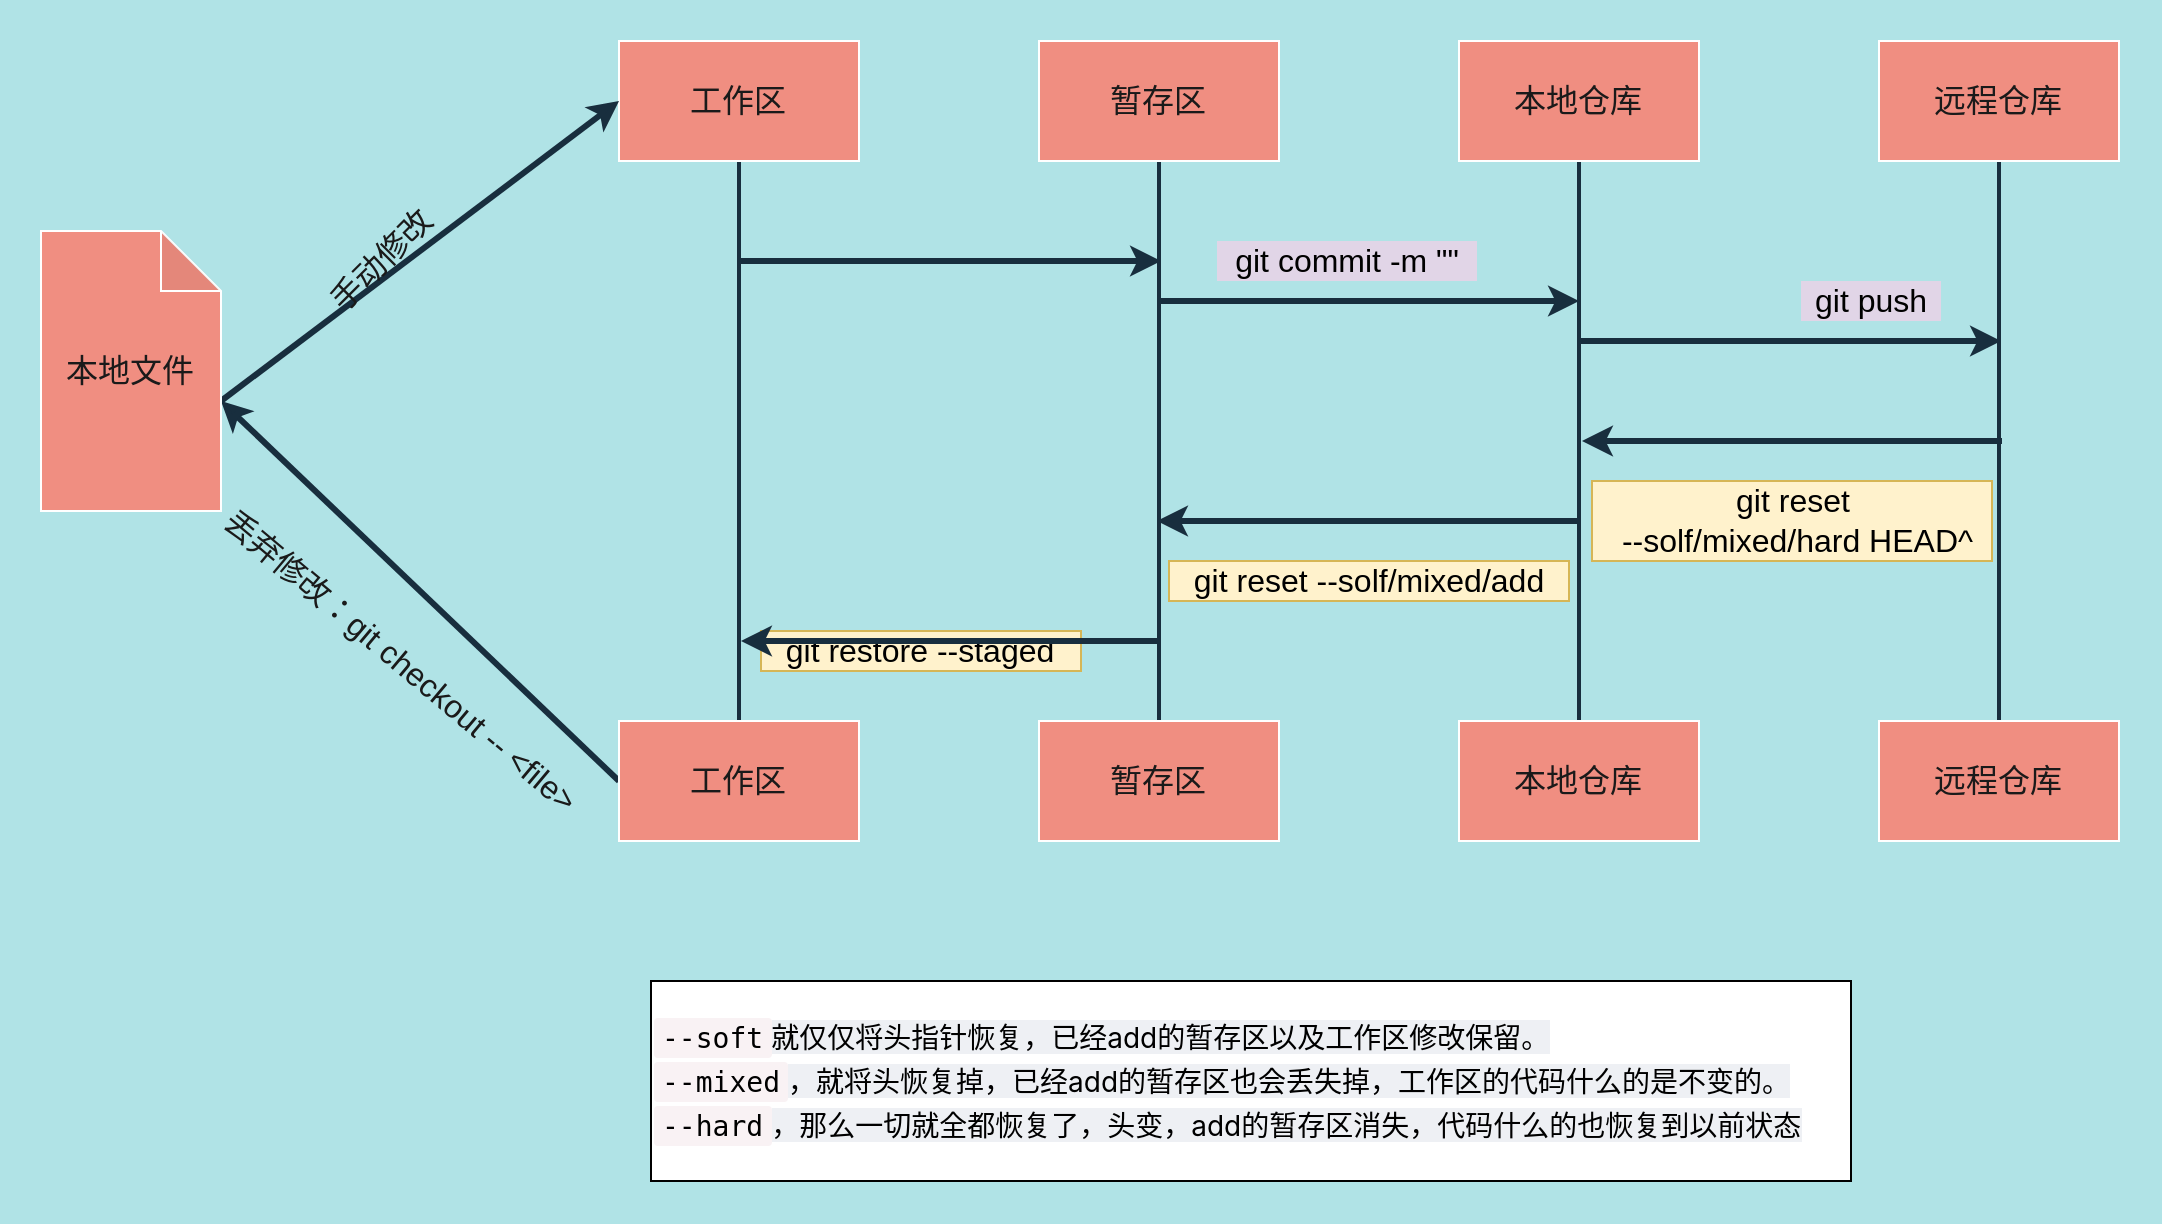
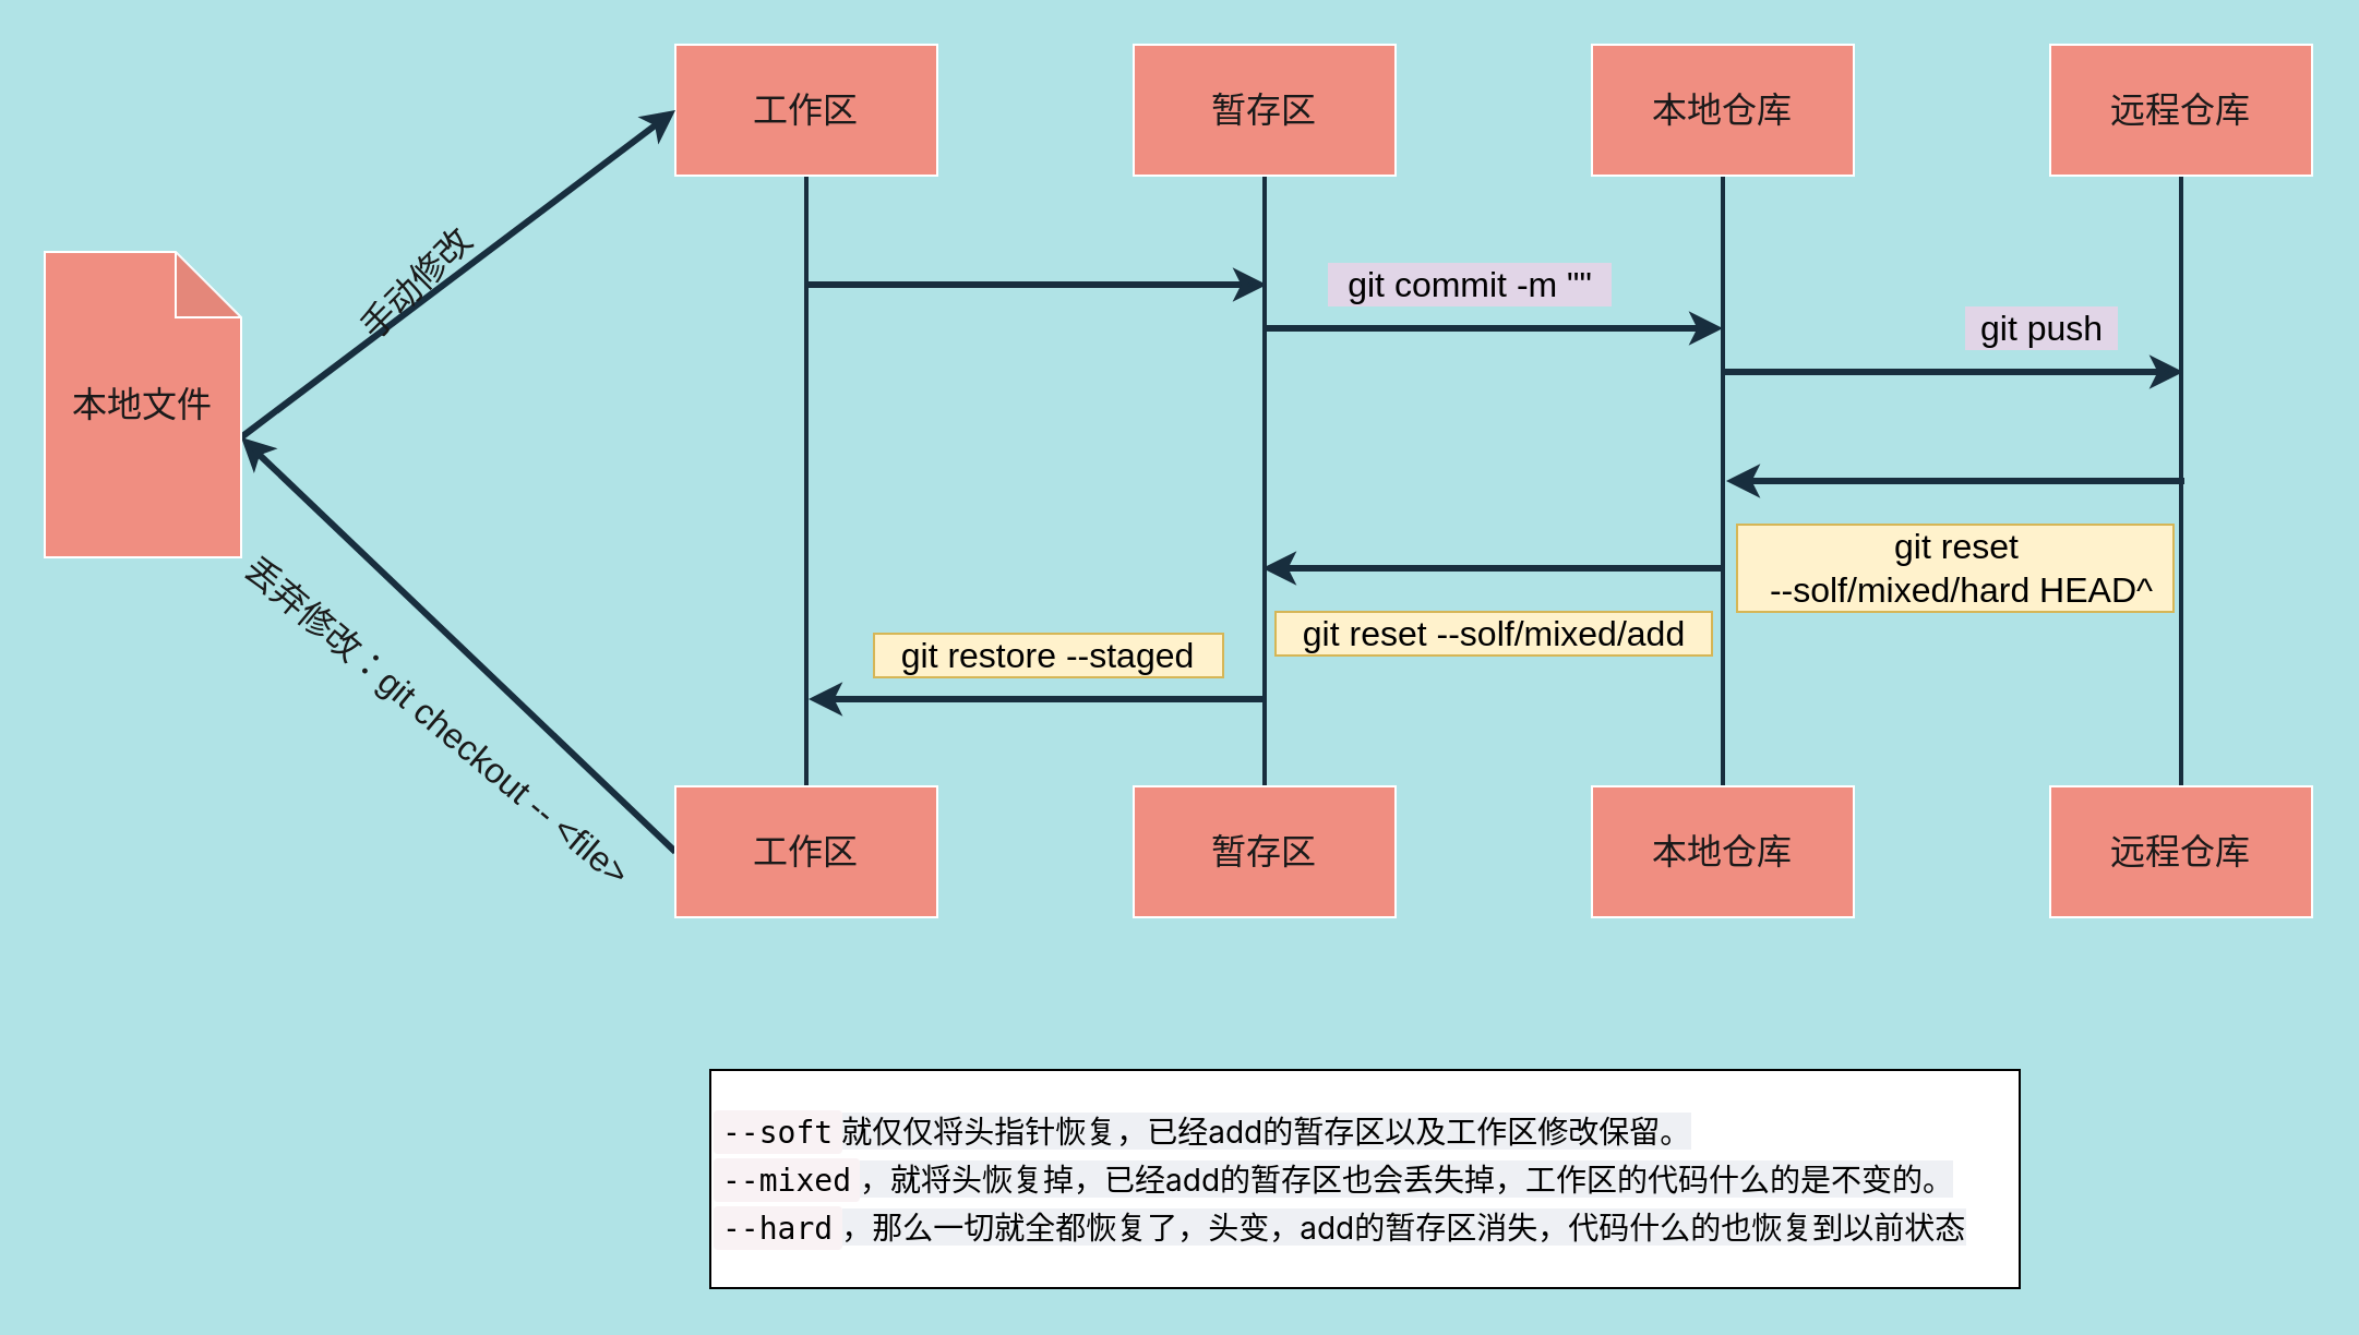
  <mxCell id="0" />
  <mxCell id="1" parent="0" />
  <mxCell id="2" style="edgeStyle=orthogonalEdgeStyle;curved=0;rounded=1;sketch=0;orthogonalLoop=1;jettySize=auto;html=1;exitX=0.5;exitY=1;exitDx=0;exitDy=0;fontColor=#1A1A1A;strokeColor=#182E3E;endArrow=none;endFill=0;strokeWidth=2;fontSize=16;" edge="1" parent="1" source="3" target="11"><mxGeometry relative="1" as="geometry" /></mxCell>
  <mxCell id="3" value="工作区" style="rounded=0;whiteSpace=wrap;html=1;sketch=0;fontColor=#1A1A1A;strokeColor=#FFFFFF;fillColor=#F08E81;fontSize=16;" vertex="1" parent="1"><mxGeometry x="309" y="20" width="120" height="60" as="geometry" /></mxCell>
  <mxCell id="4" style="edgeStyle=orthogonalEdgeStyle;curved=0;rounded=1;sketch=0;orthogonalLoop=1;jettySize=auto;html=1;exitX=0.5;exitY=1;exitDx=0;exitDy=0;fontColor=#1A1A1A;strokeColor=#182E3E;endArrow=none;endFill=0;strokeWidth=2;fontSize=16;" edge="1" parent="1" source="5" target="12"><mxGeometry relative="1" as="geometry" /></mxCell>
  <mxCell id="5" value="暂存区" style="rounded=0;whiteSpace=wrap;html=1;sketch=0;fontColor=#1A1A1A;strokeColor=#FFFFFF;fillColor=#F08E81;fontSize=16;" vertex="1" parent="1"><mxGeometry x="519" y="20" width="120" height="60" as="geometry" /></mxCell>
  <mxCell id="6" style="edgeStyle=orthogonalEdgeStyle;curved=0;rounded=1;sketch=0;orthogonalLoop=1;jettySize=auto;html=1;exitX=0.5;exitY=1;exitDx=0;exitDy=0;fontColor=#1A1A1A;strokeColor=#182E3E;endArrow=none;endFill=0;strokeWidth=2;fontSize=16;" edge="1" parent="1" source="7" target="13"><mxGeometry relative="1" as="geometry" /></mxCell>
  <mxCell id="7" value="本地仓库" style="rounded=0;whiteSpace=wrap;html=1;sketch=0;fontColor=#1A1A1A;strokeColor=#FFFFFF;fillColor=#F08E81;fontSize=16;" vertex="1" parent="1"><mxGeometry x="729" y="20" width="120" height="60" as="geometry" /></mxCell>
  <mxCell id="8" style="edgeStyle=orthogonalEdgeStyle;curved=0;rounded=1;sketch=0;orthogonalLoop=1;jettySize=auto;html=1;exitX=0.5;exitY=1;exitDx=0;exitDy=0;fontColor=#1A1A1A;strokeColor=#182E3E;endArrow=none;endFill=0;strokeWidth=2;fontSize=16;" edge="1" parent="1" source="9" target="14"><mxGeometry relative="1" as="geometry" /></mxCell>
  <mxCell id="9" value="远程仓库" style="rounded=0;whiteSpace=wrap;html=1;sketch=0;fontColor=#1A1A1A;strokeColor=#FFFFFF;fillColor=#F08E81;fontSize=16;" vertex="1" parent="1"><mxGeometry x="939" y="20" width="120" height="60" as="geometry" /></mxCell>
  <mxCell id="10" style="edgeStyle=none;rounded=1;sketch=0;orthogonalLoop=1;jettySize=auto;html=1;exitX=0;exitY=0.5;exitDx=0;exitDy=0;entryX=0;entryY=0;entryDx=90;entryDy=85;entryPerimeter=0;fontSize=16;fontColor=#1A1A1A;endArrow=classic;endFill=1;strokeColor=#182E3E;strokeWidth=3;" edge="1" parent="1" source="11" target="26"><mxGeometry relative="1" as="geometry" /></mxCell>
  <mxCell id="11" value="工作区" style="rounded=0;whiteSpace=wrap;html=1;sketch=0;fontColor=#1A1A1A;strokeColor=#FFFFFF;fillColor=#F08E81;fontSize=16;" vertex="1" parent="1"><mxGeometry x="309" y="360" width="120" height="60" as="geometry" /></mxCell>
  <mxCell id="12" value="暂存区" style="rounded=0;whiteSpace=wrap;html=1;sketch=0;fontColor=#1A1A1A;strokeColor=#FFFFFF;fillColor=#F08E81;fontSize=16;" vertex="1" parent="1"><mxGeometry x="519" y="360" width="120" height="60" as="geometry" /></mxCell>
  <mxCell id="13" value="本地仓库" style="rounded=0;whiteSpace=wrap;html=1;sketch=0;fontColor=#1A1A1A;strokeColor=#FFFFFF;fillColor=#F08E81;fontSize=16;" vertex="1" parent="1"><mxGeometry x="729" y="360" width="120" height="60" as="geometry" /></mxCell>
  <mxCell id="14" value="远程仓库" style="rounded=0;whiteSpace=wrap;html=1;sketch=0;fontColor=#1A1A1A;strokeColor=#FFFFFF;fillColor=#F08E81;fontSize=16;" vertex="1" parent="1"><mxGeometry x="939" y="360" width="120" height="60" as="geometry" /></mxCell>
  <mxCell id="15" value="" style="endArrow=classic;html=1;rounded=1;sketch=0;fontColor=#1A1A1A;strokeColor=#182E3E;curved=0;strokeWidth=3;fontSize=16;" edge="1" parent="1"><mxGeometry width="50" height="50" relative="1" as="geometry"><mxPoint x="579" y="150" as="sourcePoint" /><mxPoint x="789" y="150" as="targetPoint" /></mxGeometry></mxCell>
  <mxCell id="16" value="git commit -m &quot;&quot;" style="text;html=1;align=center;verticalAlign=middle;resizable=0;points=[];autosize=1;strokeColor=none;fillColor=#e1d5e7;fontSize=16;" vertex="1" parent="1"><mxGeometry x="608" y="120" width="130" height="20" as="geometry" /></mxCell>
  <mxCell id="17" value="" style="endArrow=classic;html=1;rounded=1;sketch=0;fontColor=#1A1A1A;strokeColor=#182E3E;curved=0;strokeWidth=3;fontSize=16;" edge="1" parent="1"><mxGeometry width="50" height="50" relative="1" as="geometry"><mxPoint x="370" y="130" as="sourcePoint" /><mxPoint x="580" y="130" as="targetPoint" /></mxGeometry></mxCell>
  <mxCell id="18" value="" style="endArrow=classic;html=1;rounded=1;sketch=0;fontColor=#1A1A1A;strokeColor=#182E3E;curved=0;strokeWidth=3;fontSize=16;" edge="1" parent="1"><mxGeometry width="50" height="50" relative="1" as="geometry"><mxPoint x="790" y="170" as="sourcePoint" /><mxPoint x="1000" y="170" as="targetPoint" /></mxGeometry></mxCell>
  <mxCell id="19" value="git push" style="text;html=1;align=center;verticalAlign=middle;resizable=0;points=[];autosize=1;strokeColor=none;fillColor=#e1d5e7;fontSize=16;" vertex="1" parent="1"><mxGeometry x="900" y="140" width="70" height="20" as="geometry" /></mxCell>
  <mxCell id="20" value="" style="endArrow=classic;html=1;rounded=1;sketch=0;fontSize=16;fontColor=#1A1A1A;strokeColor=#182E3E;strokeWidth=3;curved=0;" edge="1" parent="1"><mxGeometry width="50" height="50" relative="1" as="geometry"><mxPoint x="788" y="260" as="sourcePoint" /><mxPoint x="578" y="260" as="targetPoint" /></mxGeometry></mxCell>
  <mxCell id="21" value="git reset --solf/mixed/add" style="text;html=1;align=center;verticalAlign=middle;resizable=0;points=[];autosize=1;strokeColor=#d6b656;fillColor=#fff2cc;fontSize=16;" vertex="1" parent="1"><mxGeometry x="584" y="280" width="200" height="20" as="geometry" /></mxCell>
- <mxCell id="22" value="git restore --staged" style="text;whiteSpace=wrap;html=1;fontSize=16;fillColor=#fff2cc;strokeColor=#d6b656;align=center;verticalAlign=middle;" vertex="1" parent="1"><mxGeometry x="380" y="315" width="160" height="20" as="geometry" /></mxCell>
+ <mxCell id="22" value="git restore --staged" style="text;whiteSpace=wrap;html=1;fontSize=16;fillColor=#fff2cc;strokeColor=#d6b656;align=center;verticalAlign=middle;" vertex="1" parent="1"><mxGeometry x="400" y="290" width="160" height="20" as="geometry" /></mxCell>
  <mxCell id="23" value="" style="endArrow=classic;html=1;rounded=1;sketch=0;fontSize=16;fontColor=#1A1A1A;strokeColor=#182E3E;strokeWidth=3;curved=0;" edge="1" parent="1"><mxGeometry width="50" height="50" relative="1" as="geometry"><mxPoint x="580" y="320" as="sourcePoint" /><mxPoint x="370" y="320" as="targetPoint" /></mxGeometry></mxCell>
  <mxCell id="24" value="git reset&lt;br&gt;&amp;nbsp;--solf/mixed/hard&amp;nbsp;HEAD^" style="text;html=1;align=center;verticalAlign=middle;resizable=0;points=[];autosize=1;strokeColor=#d6b656;fillColor=#fff2cc;fontSize=16;fontColor=default;" vertex="1" parent="1"><mxGeometry x="795.5" y="240" width="200" height="40" as="geometry" /></mxCell>
  <mxCell id="25" style="rounded=1;sketch=0;orthogonalLoop=1;jettySize=auto;html=1;exitX=0;exitY=0;exitDx=90;exitDy=85;exitPerimeter=0;entryX=0;entryY=0.5;entryDx=0;entryDy=0;fontSize=16;fontColor=#1A1A1A;endArrow=classic;endFill=1;strokeColor=#182E3E;strokeWidth=3;" edge="1" parent="1" source="26" target="3"><mxGeometry relative="1" as="geometry" /></mxCell>
  <mxCell id="26" value="本地文件" style="shape=note;whiteSpace=wrap;html=1;backgroundOutline=1;darkOpacity=0.05;rounded=0;sketch=0;fontSize=16;fontColor=#1A1A1A;strokeColor=#FFFFFF;fillColor=#F08E81;" vertex="1" parent="1"><mxGeometry x="20" y="115" width="90" height="140" as="geometry" /></mxCell>
  <mxCell id="27" value="手动修改" style="text;html=1;align=center;verticalAlign=middle;resizable=0;points=[];autosize=1;strokeColor=none;fillColor=none;fontSize=16;fontColor=#1A1A1A;rotation=-45;" vertex="1" parent="1"><mxGeometry x="150" y="120" width="80" height="20" as="geometry" /></mxCell>
  <mxCell id="28" value="丢弃修改：git checkout -- &amp;lt;file&amp;gt;" style="text;html=1;align=center;verticalAlign=middle;resizable=0;points=[];autosize=1;strokeColor=none;fillColor=none;fontSize=16;fontColor=#1A1A1A;rotation=40;" vertex="1" parent="1"><mxGeometry x="80" y="320" width="240" height="20" as="geometry" /></mxCell>
  <mxCell id="29" value="" style="endArrow=none;html=1;rounded=1;sketch=0;fontColor=#1A1A1A;strokeColor=#182E3E;curved=0;strokeWidth=3;fontSize=16;startArrow=classic;startFill=1;endFill=0;" edge="1" parent="1"><mxGeometry width="50" height="50" relative="1" as="geometry"><mxPoint x="790.5" y="220" as="sourcePoint" /><mxPoint x="1000.5" y="220" as="targetPoint" /></mxGeometry></mxCell>
  <mxCell id="30" value="&lt;code style=&quot;box-sizing: border-box; outline: 0px; font-family: &amp;quot;Source Code Pro&amp;quot;, &amp;quot;DejaVu Sans Mono&amp;quot;, &amp;quot;Ubuntu Mono&amp;quot;, &amp;quot;Anonymous Pro&amp;quot;, &amp;quot;Droid Sans Mono&amp;quot;, Menlo, Monaco, Consolas, Inconsolata, Courier, monospace, &amp;quot;PingFang SC&amp;quot;, &amp;quot;Microsoft YaHei&amp;quot;, sans-serif; font-size: 14px; line-height: 22px; background-color: rgb(249, 242, 244); border-radius: 2px; padding: 2px 4px; overflow-wrap: break-word; font-variant-ligatures: no-common-ligatures; user-select: auto !important;&quot;&gt;--soft&lt;/code&gt;&lt;span style=&quot;font-family: -apple-system, &amp;quot;SF UI Text&amp;quot;, Arial, &amp;quot;PingFang SC&amp;quot;, &amp;quot;Hiragino Sans GB&amp;quot;, &amp;quot;Microsoft YaHei&amp;quot;, &amp;quot;WenQuanYi Micro Hei&amp;quot;, sans-serif; font-size: 14px; font-variant-ligatures: no-common-ligatures; background-color: rgb(238, 240, 244);&quot;&gt;就仅仅将头指针恢复，已经add的暂存区以及工作区修改保留。&lt;br style=&quot;font-size: 14px;&quot;&gt;&lt;/span&gt;&lt;code style=&quot;box-sizing: border-box; outline: 0px; font-family: &amp;quot;Source Code Pro&amp;quot;, &amp;quot;DejaVu Sans Mono&amp;quot;, &amp;quot;Ubuntu Mono&amp;quot;, &amp;quot;Anonymous Pro&amp;quot;, &amp;quot;Droid Sans Mono&amp;quot;, Menlo, Monaco, Consolas, Inconsolata, Courier, monospace, &amp;quot;PingFang SC&amp;quot;, &amp;quot;Microsoft YaHei&amp;quot;, sans-serif; font-size: 14px; line-height: 22px; background-color: rgb(249, 242, 244); border-radius: 2px; padding: 2px 4px; overflow-wrap: break-word; font-variant-ligatures: no-common-ligatures; user-select: auto !important;&quot;&gt;--mixed&lt;/code&gt;&lt;span style=&quot;font-family: -apple-system, &amp;quot;SF UI Text&amp;quot;, Arial, &amp;quot;PingFang SC&amp;quot;, &amp;quot;Hiragino Sans GB&amp;quot;, &amp;quot;Microsoft YaHei&amp;quot;, &amp;quot;WenQuanYi Micro Hei&amp;quot;, sans-serif; font-size: 14px; font-variant-ligatures: no-common-ligatures; background-color: rgb(238, 240, 244);&quot;&gt;，就将头恢复掉，已经add的暂存区也会丢失掉，工作区的代码什么的是不变的。&lt;br style=&quot;font-size: 14px;&quot;&gt;&lt;/span&gt;&lt;code style=&quot;box-sizing: border-box; outline: 0px; font-family: &amp;quot;Source Code Pro&amp;quot;, &amp;quot;DejaVu Sans Mono&amp;quot;, &amp;quot;Ubuntu Mono&amp;quot;, &amp;quot;Anonymous Pro&amp;quot;, &amp;quot;Droid Sans Mono&amp;quot;, Menlo, Monaco, Consolas, Inconsolata, Courier, monospace, &amp;quot;PingFang SC&amp;quot;, &amp;quot;Microsoft YaHei&amp;quot;, sans-serif; font-size: 14px; line-height: 22px; background-color: rgb(249, 242, 244); border-radius: 2px; padding: 2px 4px; overflow-wrap: break-word; font-variant-ligatures: no-common-ligatures; user-select: auto !important;&quot;&gt;--hard&lt;/code&gt;&lt;span style=&quot;font-family: -apple-system, &amp;quot;SF UI Text&amp;quot;, Arial, &amp;quot;PingFang SC&amp;quot;, &amp;quot;Hiragino Sans GB&amp;quot;, &amp;quot;Microsoft YaHei&amp;quot;, &amp;quot;WenQuanYi Micro Hei&amp;quot;, sans-serif; font-size: 14px; font-variant-ligatures: no-common-ligatures; background-color: rgb(238, 240, 244);&quot;&gt;，那么一切就全都恢复了，头变，add的暂存区消失，代码什么的也恢复到以前状态&lt;/span&gt;&lt;span style=&quot;font-family: -apple-system, &amp;quot;SF UI Text&amp;quot;, Arial, &amp;quot;PingFang SC&amp;quot;, &amp;quot;Hiragino Sans GB&amp;quot;, &amp;quot;Microsoft YaHei&amp;quot;, &amp;quot;WenQuanYi Micro Hei&amp;quot;, sans-serif; font-size: 14px; font-variant-ligatures: no-common-ligatures; background-color: rgb(238, 240, 244);&quot;&gt;&lt;br style=&quot;font-size: 14px;&quot;&gt;&lt;/span&gt;" style="whiteSpace=wrap;html=1;rounded=0;sketch=0;fontSize=14;align=left;fontColor=#000000;" vertex="1" parent="1"><mxGeometry x="325" y="490" width="600" height="100" as="geometry" /></mxCell>
